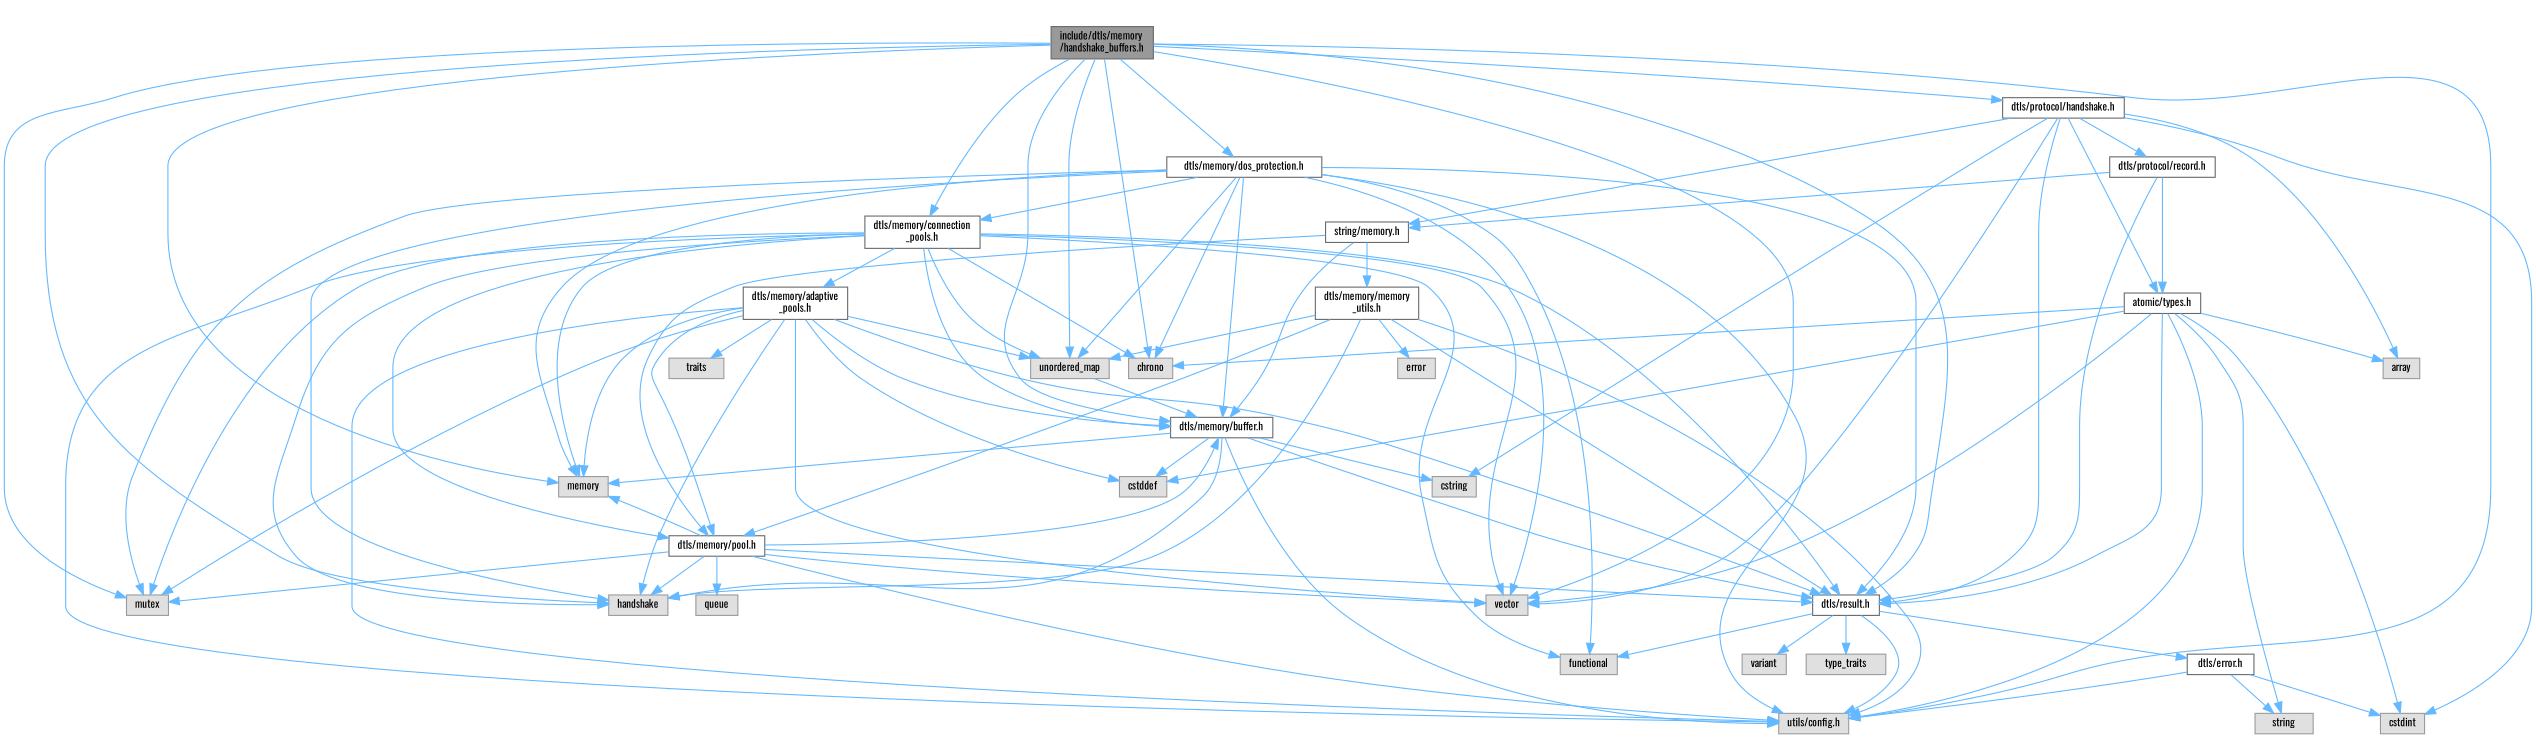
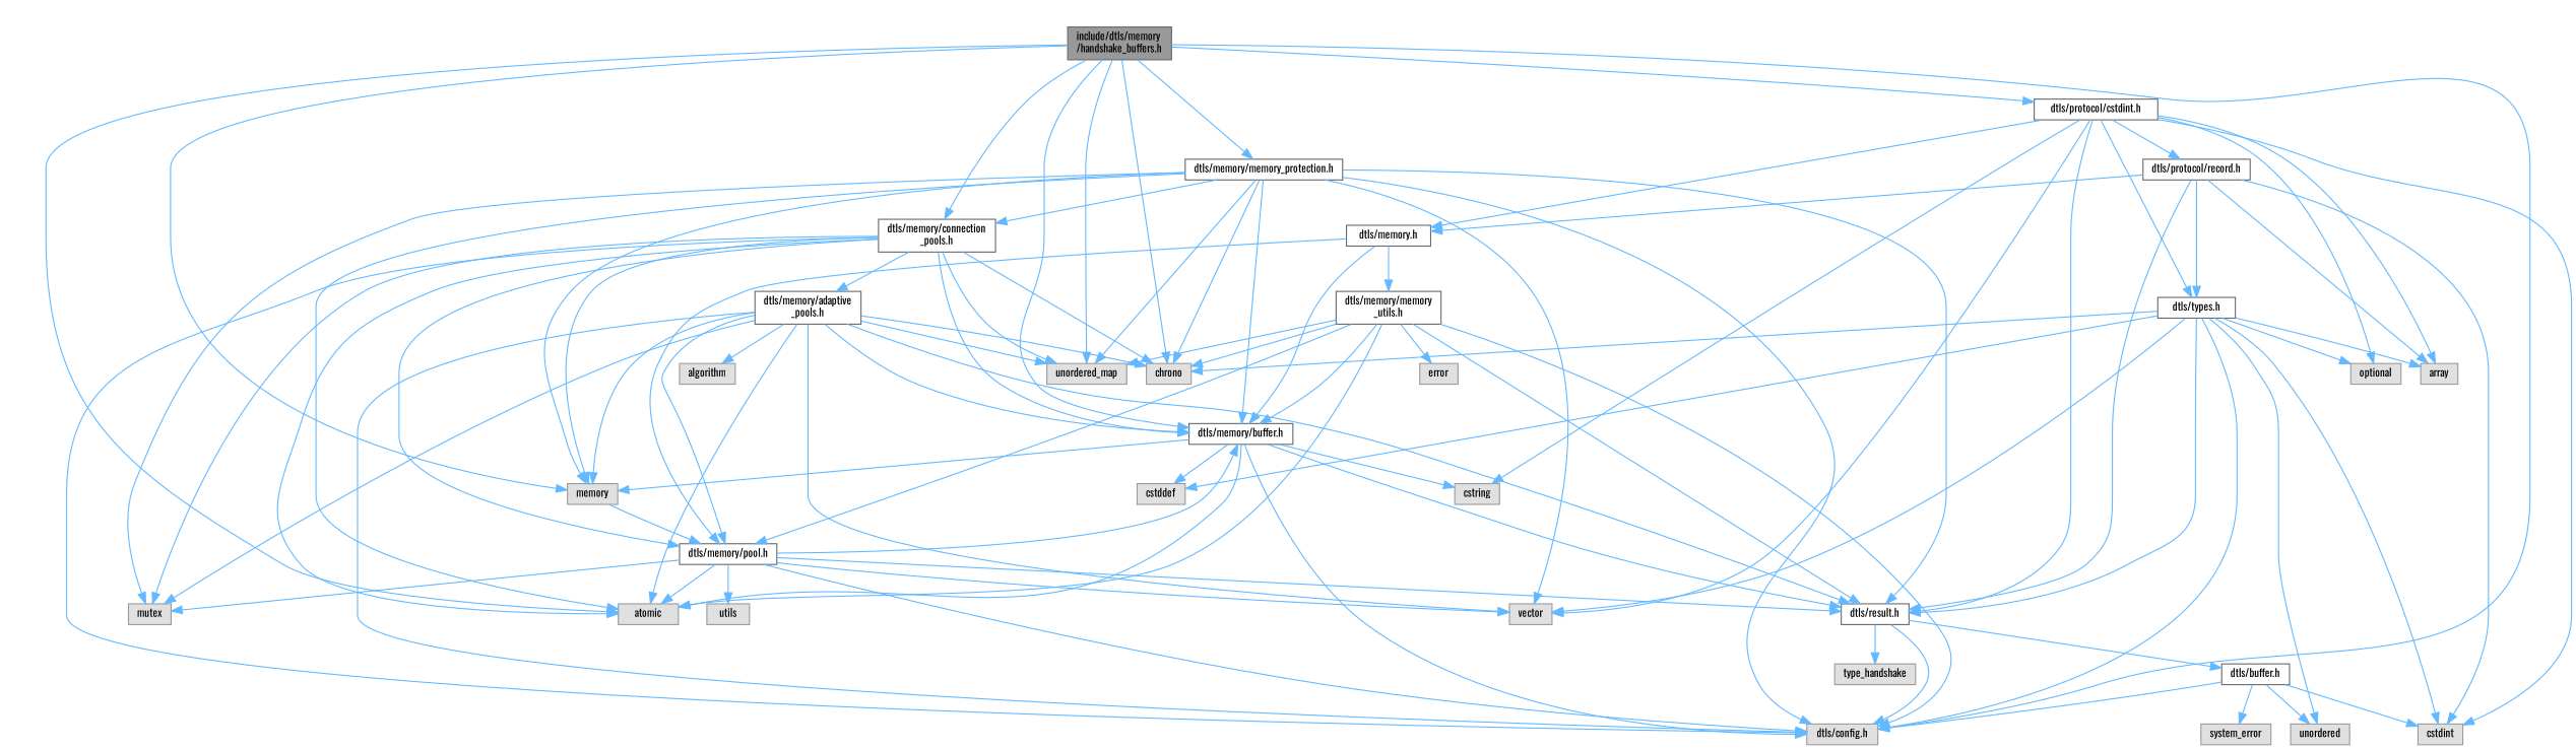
  digraph {
    fontname=Oswald
    node [color=grey60 fillcolor="#E0E0E0" fontname=Oswald fontsize=10 shape=box style=filled]
    edge [color=steelblue1 fontname=Oswald fontsize=10 labelfontname=Helvetica labelfontsize=10 style=solid]
    n1 [color=gray40 fillcolor=grey60 fontcolor=black height=0.2 label="include/dtls/memory\l/handshake_buffers.h" width=0.4]
-   n2 [height=0.2 label="utils/config.h" width=0.4]
+   n2 [height=0.2 label="dtls/config.h" width=0.4]
    n3 [color=grey40 fillcolor=white height=0.2 label="dtls/result.h" width=0.4]
    n4 [color=grey40 fillcolor=white height=0.2 label="dtls/memory/buffer.h" width=0.4]
    n5 [height=0.2 label=memory width=0.4]
-   n6 [height=0.2 label=handshake width=0.4]
+   n6 [height=0.2 label=atomic width=0.4]
    n7 [color=grey40 fillcolor=white height=0.2 label="dtls/memory/connection\l_pools.h" width=0.4]
    n8 [height=0.2 label=mutex width=0.4]
    n9 [height=0.2 label=vector width=0.4]
    n10 [height=0.2 label=unordered_map width=0.4]
    n11 [height=0.2 label=chrono width=0.4]
-   n12 [color=grey40 fillcolor=white height=0.2 label="dtls/memory/dos_protection.h" width=0.4]
-   n13 [color=grey40 fillcolor=white height=0.2 label="dtls/protocol/handshake.h" width=0.4]
-   n14 [color=grey40 fillcolor=white height=0.2 label="dtls/error.h" width=0.4]
-   n15 [height=0.2 label=variant width=0.4]
-   n16 [height=0.2 label=functional width=0.4]
-   n17 [height=0.2 label=type_traits width=0.4]
+   n12 [color=grey40 fillcolor=white height=0.2 label="dtls/memory/memory_protection.h" width=0.4]
+   n13 [color=grey40 fillcolor=white height=0.2 label="dtls/protocol/cstdint.h" width=0.4]
+   n14 [color=grey40 fillcolor=white height=0.2 label="dtls/buffer.h" width=0.4]
+   n17 [height=0.2 label=type_handshake width=0.4]
    n18 [height=0.2 label=cstddef width=0.4]
    n19 [height=0.2 label=cstring width=0.4]
    n20 [color=grey40 fillcolor=white height=0.2 label="dtls/memory/pool.h" width=0.4]
    n21 [color=grey40 fillcolor=white height=0.2 label="dtls/memory/adaptive\l_pools.h" width=0.4]
    n22 [height=0.2 label=cstdint width=0.4]
-   n23 [color=grey40 fillcolor=white height=0.2 label="atomic/types.h" width=0.4]
+   n23 [color=grey40 fillcolor=white height=0.2 label="dtls/types.h" width=0.4]
    n24 [height=0.2 label=array width=0.4]
-   n26 [color=grey40 fillcolor=white height=0.2 label="string/memory.h" width=0.4]
+   n25 [height=0.2 label=optional width=0.4]
+   n26 [color=grey40 fillcolor=white height=0.2 label="dtls/memory.h" width=0.4]
    n27 [color=grey40 fillcolor=white height=0.2 label="dtls/protocol/record.h" width=0.4]
-   n29 [height=0.2 label=string width=0.4]
-   n30 [height=0.2 label=queue width=0.4]
-   n31 [height=0.2 label=traits width=0.4]
+   n28 [height=0.2 label=system_error width=0.4]
+   n29 [height=0.2 label=unordered width=0.4]
+   n30 [height=0.2 label=utils width=0.4]
+   n31 [height=0.2 label=algorithm width=0.4]
    n32 [color=grey40 fillcolor=white height=0.2 label="dtls/memory/memory\l_utils.h" width=0.4]
    n33 [height=0.2 label=error width=0.4]
    n1 -> n2
-   n1 -> n3
    n1 -> n4
    n1 -> n5
    n1 -> n6
    n1 -> n7
-   n1 -> n8
-   n1 -> n9
    n1 -> n10
    n1 -> n11
    n1 -> n12
    n1 -> n13
    n3 -> n2
    n3 -> n14
-   n3 -> n15
-   n3 -> n16
    n3 -> n17
    n4 -> n2
    n4 -> n3
    n4 -> n5
    n4 -> n6
    n4 -> n18
    n4 -> n19
    n7 -> n2
-   n7 -> n3
    n7 -> n4
    n7 -> n5
    n7 -> n6
    n7 -> n8
-   n7 -> n9
    n7 -> n10
    n7 -> n11
-   n7 -> n16
    n7 -> n20
    n7 -> n21
    n12 -> n2
    n12 -> n3
    n12 -> n4
    n12 -> n5
    n12 -> n6
    n12 -> n7
    n12 -> n8
    n12 -> n9
    n12 -> n10
    n12 -> n11
-   n12 -> n16
    n13 -> n3
    n13 -> n9
    n13 -> n19
    n13 -> n22
    n13 -> n23
    n13 -> n24
+   n13 -> n25
    n13 -> n26
    n13 -> n27
    n14 -> n2
    n14 -> n22
+   n14 -> n28
    n14 -> n29
    n20 -> n2
    n20 -> n3
    n20 -> n4
-   n20 -> n5
+   n5 -> n20
    n20 -> n6
    n20 -> n8
    n20 -> n9
    n20 -> n30
    n21 -> n2
    n21 -> n3
    n21 -> n4
    n21 -> n5
    n21 -> n6
    n21 -> n8
    n21 -> n9
    n21 -> n10
-   n21 -> n18
+   n21 -> n11
    n21 -> n20
    n21 -> n31
    n23 -> n2
    n23 -> n3
    n23 -> n9
    n23 -> n11
    n23 -> n18
    n23 -> n22
    n23 -> n24
+   n23 -> n25
    n23 -> n29
    n26 -> n4
    n26 -> n20
    n26 -> n32
    n27 -> n3
+   n27 -> n22
    n27 -> n23
+   n27 -> n24
    n27 -> n26
    n32 -> n2
    n32 -> n3
-   n10 -> n4
+   n32 -> n4
    n32 -> n6
    n32 -> n10
+   n32 -> n11
    n32 -> n20
    n32 -> n33
  }
